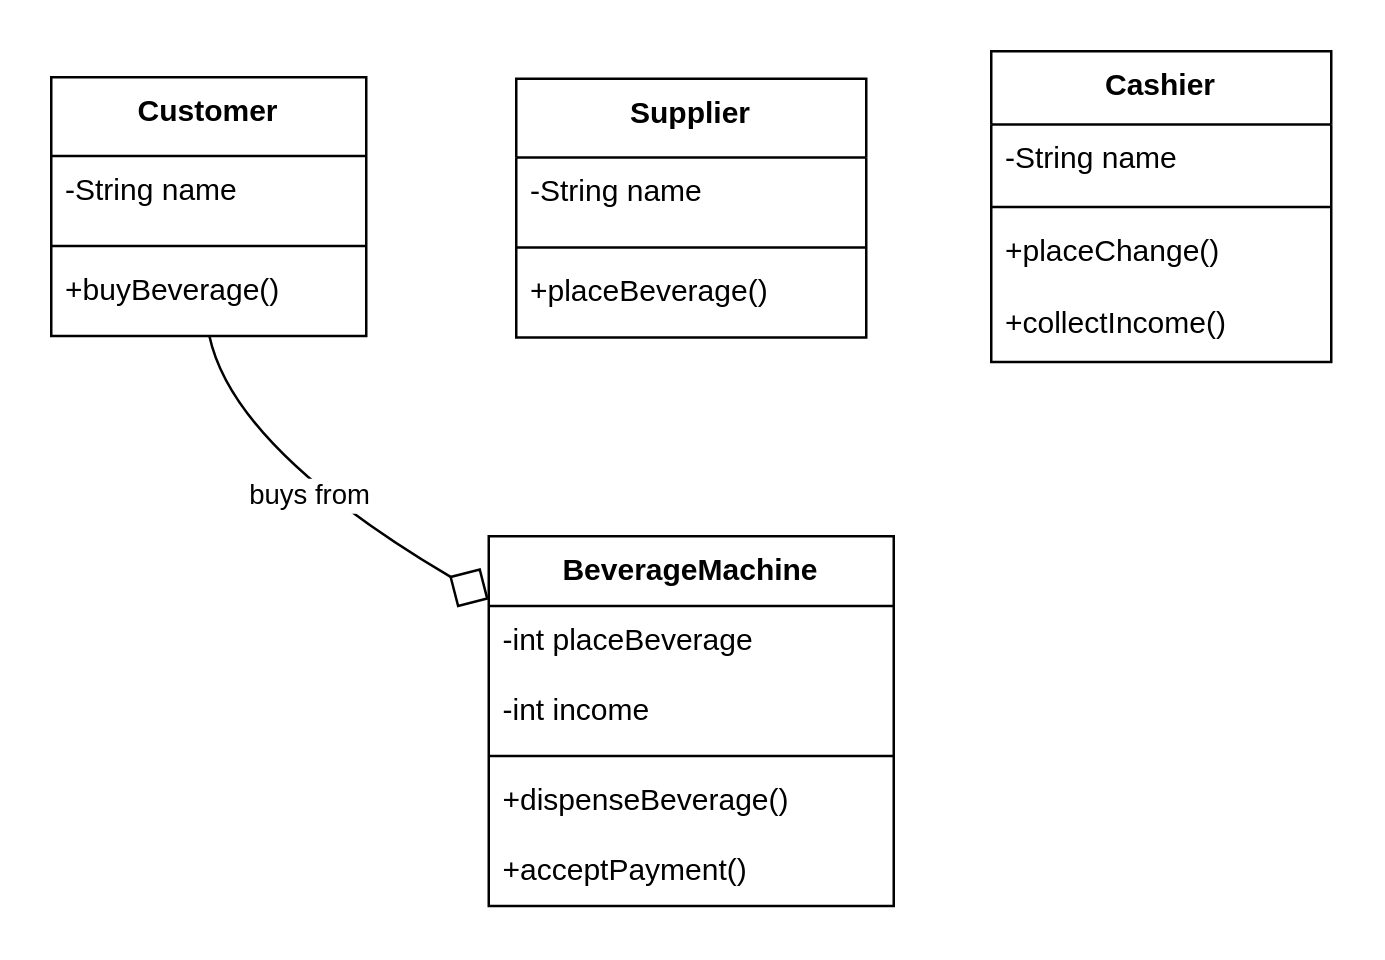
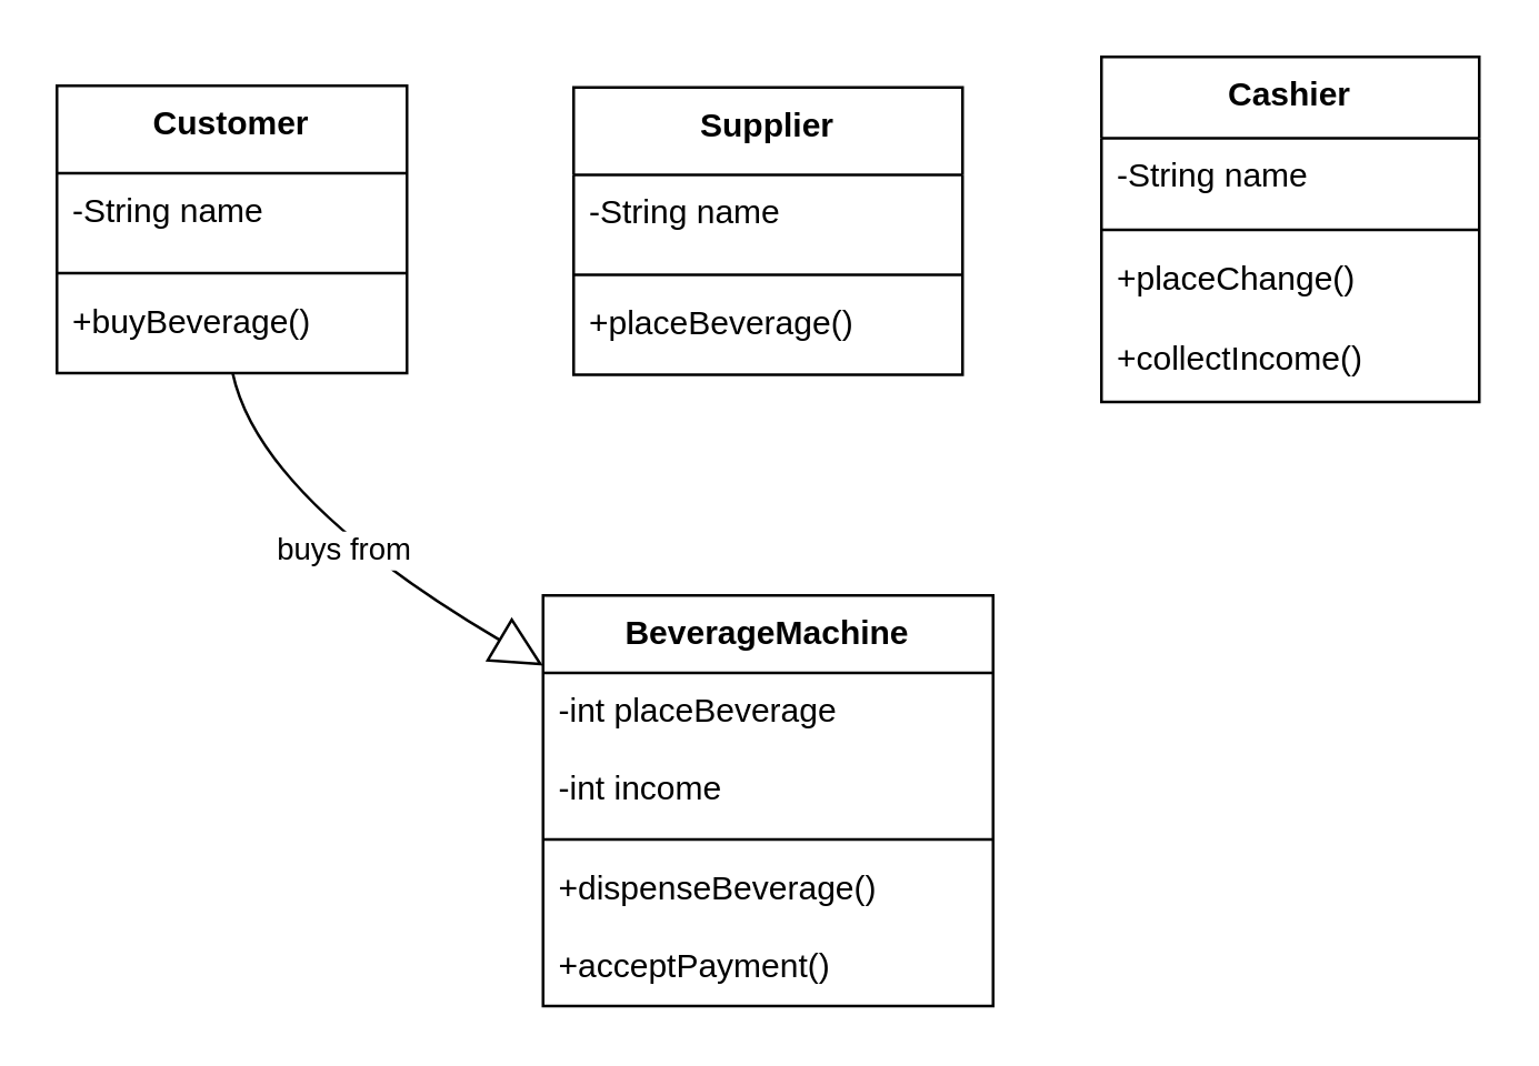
  <mxCell id="0" />
  <mxCell id="1" parent="0" />
  <mxCell id="2" value="Customer" style="swimlane;fontStyle=1;align=center;verticalAlign=top;childLayout=stackLayout;horizontal=1;startSize=31.5;horizontalStack=0;resizeParent=1;resizeParentMax=0;resizeLast=0;collapsible=0;marginBottom=0;" vertex="1" parent="1"><mxGeometry x="20" y="30.37" width="126" height="103.5" as="geometry" /></mxCell>
  <mxCell id="3" value="-String name" style="text;strokeColor=none;fillColor=none;align=left;verticalAlign=top;spacingLeft=4;spacingRight=4;overflow=hidden;rotatable=0;points=[[0,0.5],[1,0.5]];portConstraint=eastwest;" vertex="1" parent="2"><mxGeometry y="31.5" width="126" height="32" as="geometry" /></mxCell>
  <mxCell id="4" style="line;strokeWidth=1;fillColor=none;align=left;verticalAlign=middle;spacingTop=-1;spacingLeft=3;spacingRight=3;rotatable=0;labelPosition=right;points=[];portConstraint=eastwest;strokeColor=inherit;" vertex="1" parent="2"><mxGeometry y="63.5" width="126" height="8" as="geometry" /></mxCell>
  <mxCell id="5" value="+buyBeverage()" style="text;strokeColor=none;fillColor=none;align=left;verticalAlign=top;spacingLeft=4;spacingRight=4;overflow=hidden;rotatable=0;points=[[0,0.5],[1,0.5]];portConstraint=eastwest;" vertex="1" parent="2"><mxGeometry y="71.5" width="126" height="32" as="geometry" /></mxCell>
  <mxCell id="6" value="Supplier" style="swimlane;fontStyle=1;align=center;verticalAlign=top;childLayout=stackLayout;horizontal=1;startSize=31.5;horizontalStack=0;resizeParent=1;resizeParentMax=0;resizeLast=0;collapsible=0;marginBottom=0;" vertex="1" parent="1"><mxGeometry x="206" y="31" width="140" height="103.5" as="geometry" /></mxCell>
  <mxCell id="7" value="-String name" style="text;strokeColor=none;fillColor=none;align=left;verticalAlign=top;spacingLeft=4;spacingRight=4;overflow=hidden;rotatable=0;points=[[0,0.5],[1,0.5]];portConstraint=eastwest;" vertex="1" parent="6"><mxGeometry y="31.5" width="140" height="32" as="geometry" /></mxCell>
  <mxCell id="8" style="line;strokeWidth=1;fillColor=none;align=left;verticalAlign=middle;spacingTop=-1;spacingLeft=3;spacingRight=3;rotatable=0;labelPosition=right;points=[];portConstraint=eastwest;strokeColor=inherit;" vertex="1" parent="6"><mxGeometry y="63.5" width="140" height="8" as="geometry" /></mxCell>
  <mxCell id="9" value="+placeBeverage()" style="text;strokeColor=none;fillColor=none;align=left;verticalAlign=top;spacingLeft=4;spacingRight=4;overflow=hidden;rotatable=0;points=[[0,0.5],[1,0.5]];portConstraint=eastwest;" vertex="1" parent="6"><mxGeometry y="71.5" width="140" height="32" as="geometry" /></mxCell>
  <mxCell id="10" value="Cashier" style="swimlane;fontStyle=1;align=center;verticalAlign=top;childLayout=stackLayout;horizontal=1;startSize=29.25;horizontalStack=0;resizeParent=1;resizeParentMax=0;resizeLast=0;collapsible=0;marginBottom=0;" vertex="1" parent="1"><mxGeometry x="396" y="20" width="136" height="124.25" as="geometry" /></mxCell>
  <mxCell id="11" value="-String name" style="text;strokeColor=none;fillColor=none;align=left;verticalAlign=top;spacingLeft=4;spacingRight=4;overflow=hidden;rotatable=0;points=[[0,0.5],[1,0.5]];portConstraint=eastwest;" vertex="1" parent="10"><mxGeometry y="29.25" width="136" height="29" as="geometry" /></mxCell>
  <mxCell id="12" style="line;strokeWidth=1;fillColor=none;align=left;verticalAlign=middle;spacingTop=-1;spacingLeft=3;spacingRight=3;rotatable=0;labelPosition=right;points=[];portConstraint=eastwest;strokeColor=inherit;" vertex="1" parent="10"><mxGeometry y="58.25" width="136" height="8" as="geometry" /></mxCell>
  <mxCell id="13" value="+placeChange()" style="text;strokeColor=none;fillColor=none;align=left;verticalAlign=top;spacingLeft=4;spacingRight=4;overflow=hidden;rotatable=0;points=[[0,0.5],[1,0.5]];portConstraint=eastwest;" vertex="1" parent="10"><mxGeometry y="66.25" width="136" height="29" as="geometry" /></mxCell>
  <mxCell id="14" value="+collectIncome()" style="text;strokeColor=none;fillColor=none;align=left;verticalAlign=top;spacingLeft=4;spacingRight=4;overflow=hidden;rotatable=0;points=[[0,0.5],[1,0.5]];portConstraint=eastwest;" vertex="1" parent="10"><mxGeometry y="95.25" width="136" height="29" as="geometry" /></mxCell>
  <mxCell id="15" value="BeverageMachine" style="swimlane;fontStyle=1;align=center;verticalAlign=top;childLayout=stackLayout;horizontal=1;startSize=27.9;horizontalStack=0;resizeParent=1;resizeParentMax=0;resizeLast=0;collapsible=0;marginBottom=0;" vertex="1" parent="1"><mxGeometry x="195" y="214" width="162" height="147.9" as="geometry" /></mxCell>
  <mxCell id="16" value="-int placeBeverage" style="text;strokeColor=none;fillColor=none;align=left;verticalAlign=top;spacingLeft=4;spacingRight=4;overflow=hidden;rotatable=0;points=[[0,0.5],[1,0.5]];portConstraint=eastwest;" vertex="1" parent="15"><mxGeometry y="27.9" width="162" height="28" as="geometry" /></mxCell>
  <mxCell id="17" value="-int income" style="text;strokeColor=none;fillColor=none;align=left;verticalAlign=top;spacingLeft=4;spacingRight=4;overflow=hidden;rotatable=0;points=[[0,0.5],[1,0.5]];portConstraint=eastwest;" vertex="1" parent="15"><mxGeometry y="55.9" width="162" height="28" as="geometry" /></mxCell>
  <mxCell id="18" style="line;strokeWidth=1;fillColor=none;align=left;verticalAlign=middle;spacingTop=-1;spacingLeft=3;spacingRight=3;rotatable=0;labelPosition=right;points=[];portConstraint=eastwest;strokeColor=inherit;" vertex="1" parent="15"><mxGeometry y="83.9" width="162" height="8" as="geometry" /></mxCell>
  <mxCell id="19" value="+dispenseBeverage()" style="text;strokeColor=none;fillColor=none;align=left;verticalAlign=top;spacingLeft=4;spacingRight=4;overflow=hidden;rotatable=0;points=[[0,0.5],[1,0.5]];portConstraint=eastwest;" vertex="1" parent="15"><mxGeometry y="91.9" width="162" height="28" as="geometry" /></mxCell>
  <mxCell id="20" value="+acceptPayment()" style="text;strokeColor=none;fillColor=none;align=left;verticalAlign=top;spacingLeft=4;spacingRight=4;overflow=hidden;rotatable=0;points=[[0,0.5],[1,0.5]];portConstraint=eastwest;" vertex="1" parent="15"><mxGeometry y="119.9" width="162" height="28" as="geometry" /></mxCell>
- <mxCell id="21" value="buys from" style="curved=1;startArrow=none;endArrow=diamond;endSize=16;endFill=0;exitX=0.502;exitY=0.998;entryX=-0.0;entryY=0.171;rounded=0;" edge="1" parent="1" source="2" target="15"><mxGeometry relative="1" as="geometry"><Array as="points"><mxPoint x="93" y="179" /></Array></mxGeometry></mxCell>
+ <mxCell id="21" value="buys from" style="curved=1;startArrow=none;endArrow=block;endSize=16;endFill=0;exitX=0.502;exitY=0.998;entryX=-0.0;entryY=0.171;rounded=0;" edge="1" parent="1" source="2" target="15"><mxGeometry relative="1" as="geometry"><Array as="points"><mxPoint x="93" y="179" /></Array></mxGeometry></mxCell>
